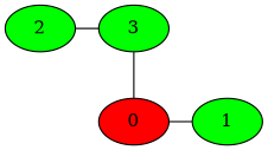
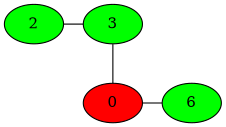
  graph {
    node [fillcolor=green style=filled]
    2
    3
    0 [fillcolor=red]
-   1
+   1 [label=6]
    subgraph sub_1 {
      rank=same
      2
      3
    }
    subgraph sub_2 {
      rank=same
      0
      1
    }
    2 -- 3
    3 -- 0
    0 -- 1
  }
